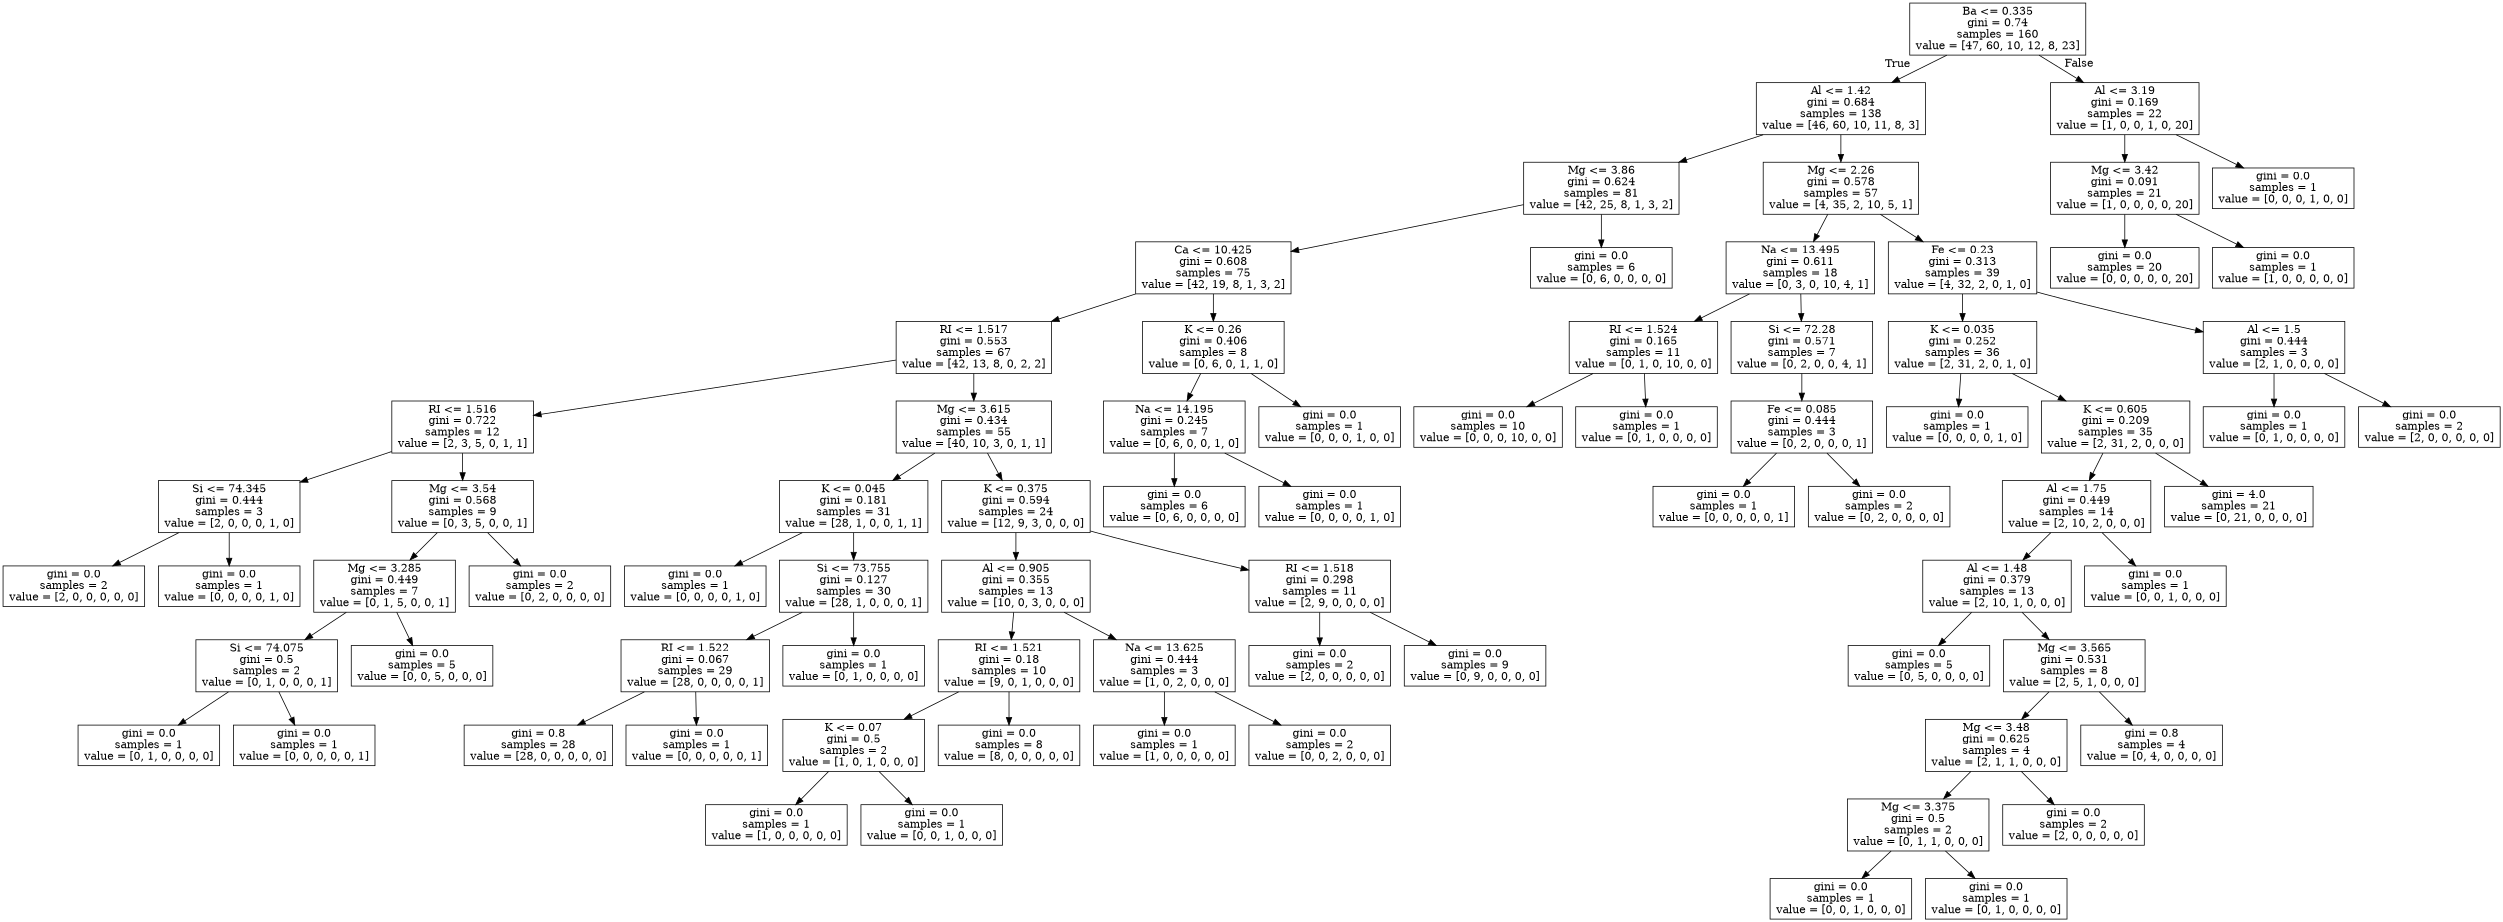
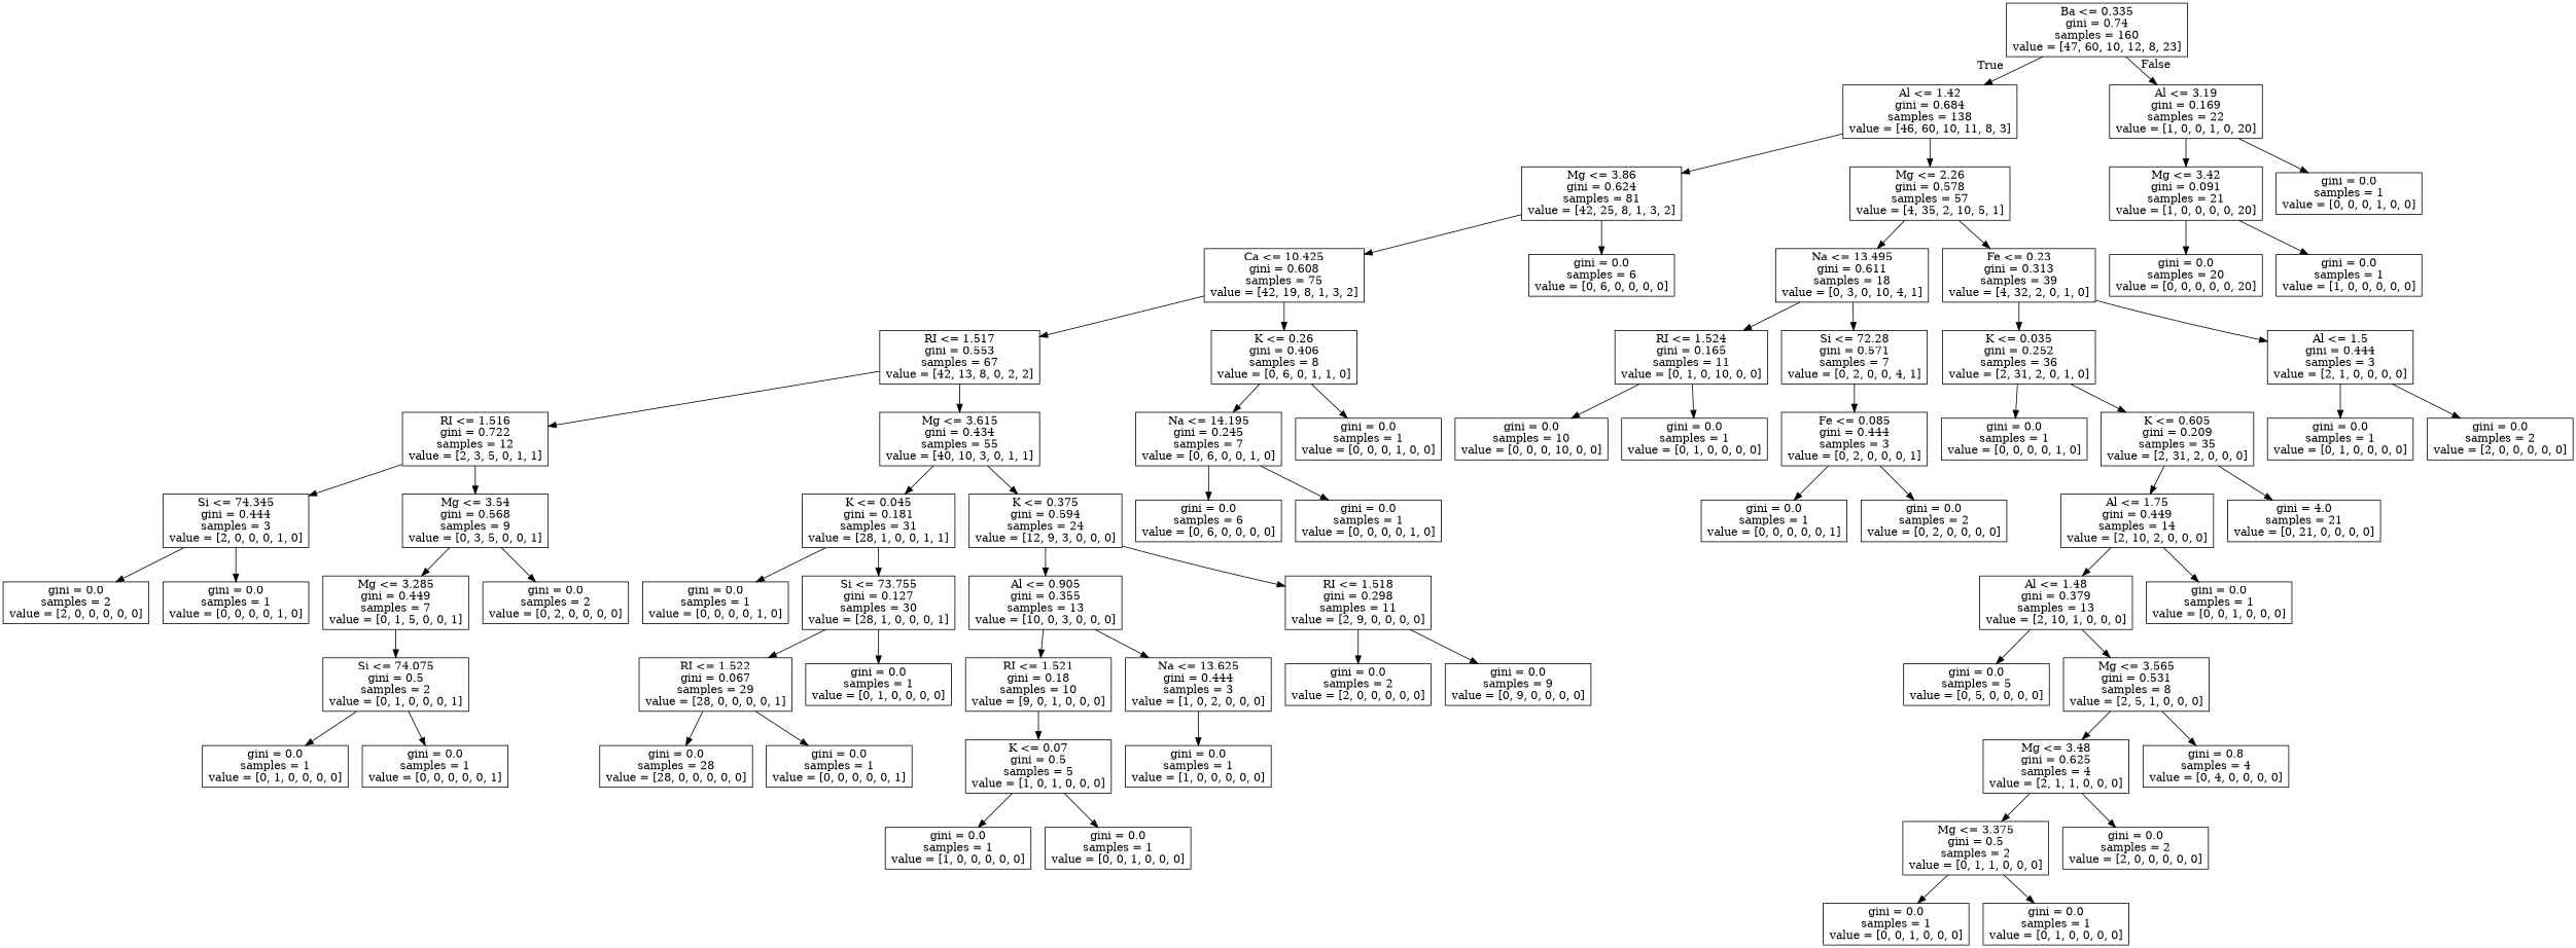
  digraph {
    node [shape=box]
    n1 [label="Ba <= 0.335\ngini = 0.74\nsamples = 160\nvalue = [47, 60, 10, 12, 8, 23]"]
    n2 [label="Al <= 1.42\ngini = 0.684\nsamples = 138\nvalue = [46, 60, 10, 11, 8, 3]"]
    n3 [label="Al <= 3.19\ngini = 0.169\nsamples = 22\nvalue = [1, 0, 0, 1, 0, 20]"]
    n4 [label="Mg <= 3.86\ngini = 0.624\nsamples = 81\nvalue = [42, 25, 8, 1, 3, 2]"]
    n5 [label="Mg <= 2.26\ngini = 0.578\nsamples = 57\nvalue = [4, 35, 2, 10, 5, 1]"]
    n6 [label="Mg <= 3.42\ngini = 0.091\nsamples = 21\nvalue = [1, 0, 0, 0, 0, 20]"]
    n7 [label="gini = 0.0\nsamples = 1\nvalue = [0, 0, 0, 1, 0, 0]"]
    n8 [label="Ca <= 10.425\ngini = 0.608\nsamples = 75\nvalue = [42, 19, 8, 1, 3, 2]"]
    n9 [label="gini = 0.0\nsamples = 6\nvalue = [0, 6, 0, 0, 0, 0]"]
    n10 [label="Na <= 13.495\ngini = 0.611\nsamples = 18\nvalue = [0, 3, 0, 10, 4, 1]"]
    n11 [label="Fe <= 0.23\ngini = 0.313\nsamples = 39\nvalue = [4, 32, 2, 0, 1, 0]"]
    n12 [label="RI <= 1.517\ngini = 0.553\nsamples = 67\nvalue = [42, 13, 8, 0, 2, 2]"]
    n13 [label="K <= 0.26\ngini = 0.406\nsamples = 8\nvalue = [0, 6, 0, 1, 1, 0]"]
    n14 [label="RI <= 1.516\ngini = 0.722\nsamples = 12\nvalue = [2, 3, 5, 0, 1, 1]"]
    n15 [label="Mg <= 3.615\ngini = 0.434\nsamples = 55\nvalue = [40, 10, 3, 0, 1, 1]"]
    n16 [label="Na <= 14.195\ngini = 0.245\nsamples = 7\nvalue = [0, 6, 0, 0, 1, 0]"]
    n17 [label="gini = 0.0\nsamples = 1\nvalue = [0, 0, 0, 1, 0, 0]"]
    n18 [label="Si <= 74.345\ngini = 0.444\nsamples = 3\nvalue = [2, 0, 0, 0, 1, 0]"]
    n19 [label="Mg <= 3.54\ngini = 0.568\nsamples = 9\nvalue = [0, 3, 5, 0, 0, 1]"]
    n20 [label="K <= 0.045\ngini = 0.181\nsamples = 31\nvalue = [28, 1, 0, 0, 1, 1]"]
    n21 [label="K <= 0.375\ngini = 0.594\nsamples = 24\nvalue = [12, 9, 3, 0, 0, 0]"]
    n22 [label="gini = 0.0\nsamples = 2\nvalue = [2, 0, 0, 0, 0, 0]"]
    n23 [label="gini = 0.0\nsamples = 1\nvalue = [0, 0, 0, 0, 1, 0]"]
    n24 [label="Mg <= 3.285\ngini = 0.449\nsamples = 7\nvalue = [0, 1, 5, 0, 0, 1]"]
    n25 [label="gini = 0.0\nsamples = 2\nvalue = [0, 2, 0, 0, 0, 0]"]
    n26 [label="Si <= 74.075\ngini = 0.5\nsamples = 2\nvalue = [0, 1, 0, 0, 0, 1]"]
-   n27 [label="gini = 0.0\nsamples = 5\nvalue = [0, 0, 5, 0, 0, 0]"]
    n28 [label="gini = 0.0\nsamples = 1\nvalue = [0, 1, 0, 0, 0, 0]"]
    n29 [label="gini = 0.0\nsamples = 1\nvalue = [0, 0, 0, 0, 0, 1]"]
    n30 [label="gini = 0.0\nsamples = 1\nvalue = [0, 0, 0, 0, 1, 0]"]
    n31 [label="Si <= 73.755\ngini = 0.127\nsamples = 30\nvalue = [28, 1, 0, 0, 0, 1]"]
    n32 [label="Al <= 0.905\ngini = 0.355\nsamples = 13\nvalue = [10, 0, 3, 0, 0, 0]"]
    n33 [label="RI <= 1.518\ngini = 0.298\nsamples = 11\nvalue = [2, 9, 0, 0, 0, 0]"]
    n34 [label="RI <= 1.522\ngini = 0.067\nsamples = 29\nvalue = [28, 0, 0, 0, 0, 1]"]
    n35 [label="gini = 0.0\nsamples = 1\nvalue = [0, 1, 0, 0, 0, 0]"]
-   n36 [label="gini = 0.8\nsamples = 28\nvalue = [28, 0, 0, 0, 0, 0]"]
+   n36 [label="gini = 0.0\nsamples = 28\nvalue = [28, 0, 0, 0, 0, 0]"]
    n37 [label="gini = 0.0\nsamples = 1\nvalue = [0, 0, 0, 0, 0, 1]"]
    n38 [label="RI <= 1.521\ngini = 0.18\nsamples = 10\nvalue = [9, 0, 1, 0, 0, 0]"]
    n39 [label="Na <= 13.625\ngini = 0.444\nsamples = 3\nvalue = [1, 0, 2, 0, 0, 0]"]
    n40 [label="gini = 0.0\nsamples = 2\nvalue = [2, 0, 0, 0, 0, 0]"]
    n41 [label="gini = 0.0\nsamples = 9\nvalue = [0, 9, 0, 0, 0, 0]"]
-   n42 [label="K <= 0.07\ngini = 0.5\nsamples = 2\nvalue = [1, 0, 1, 0, 0, 0]"]
-   n43 [label="gini = 0.0\nsamples = 8\nvalue = [8, 0, 0, 0, 0, 0]"]
+   n42 [label="K <= 0.07\ngini = 0.5\nsamples = 5\nvalue = [1, 0, 1, 0, 0, 0]"]
    n44 [label="gini = 0.0\nsamples = 1\nvalue = [1, 0, 0, 0, 0, 0]"]
-   n45 [label="gini = 0.0\nsamples = 2\nvalue = [0, 0, 2, 0, 0, 0]"]
    n46 [label="gini = 0.0\nsamples = 1\nvalue = [1, 0, 0, 0, 0, 0]"]
    n47 [label="gini = 0.0\nsamples = 1\nvalue = [0, 0, 1, 0, 0, 0]"]
    n48 [label="gini = 0.0\nsamples = 6\nvalue = [0, 6, 0, 0, 0, 0]"]
    n49 [label="gini = 0.0\nsamples = 1\nvalue = [0, 0, 0, 0, 1, 0]"]
    n50 [label="RI <= 1.524\ngini = 0.165\nsamples = 11\nvalue = [0, 1, 0, 10, 0, 0]"]
    n51 [label="Si <= 72.28\ngini = 0.571\nsamples = 7\nvalue = [0, 2, 0, 0, 4, 1]"]
    n52 [label="K <= 0.035\ngini = 0.252\nsamples = 36\nvalue = [2, 31, 2, 0, 1, 0]"]
    n53 [label="Al <= 1.5\ngini = 0.444\nsamples = 3\nvalue = [2, 1, 0, 0, 0, 0]"]
    n54 [label="gini = 0.0\nsamples = 10\nvalue = [0, 0, 0, 10, 0, 0]"]
    n55 [label="gini = 0.0\nsamples = 1\nvalue = [0, 1, 0, 0, 0, 0]"]
    n56 [label="Fe <= 0.085\ngini = 0.444\nsamples = 3\nvalue = [0, 2, 0, 0, 0, 1]"]
    n57 [label="gini = 0.0\nsamples = 1\nvalue = [0, 0, 0, 0, 0, 1]"]
    n58 [label="gini = 0.0\nsamples = 2\nvalue = [0, 2, 0, 0, 0, 0]"]
    n59 [label="gini = 0.0\nsamples = 1\nvalue = [0, 0, 0, 0, 1, 0]"]
    n60 [label="K <= 0.605\ngini = 0.209\nsamples = 35\nvalue = [2, 31, 2, 0, 0, 0]"]
    n61 [label="gini = 0.0\nsamples = 1\nvalue = [0, 1, 0, 0, 0, 0]"]
    n62 [label="gini = 0.0\nsamples = 2\nvalue = [2, 0, 0, 0, 0, 0]"]
    n63 [label="Al <= 1.75\ngini = 0.449\nsamples = 14\nvalue = [2, 10, 2, 0, 0, 0]"]
    n64 [label="gini = 4.0\nsamples = 21\nvalue = [0, 21, 0, 0, 0, 0]"]
    n65 [label="Al <= 1.48\ngini = 0.379\nsamples = 13\nvalue = [2, 10, 1, 0, 0, 0]"]
    n66 [label="gini = 0.0\nsamples = 1\nvalue = [0, 0, 1, 0, 0, 0]"]
    n67 [label="gini = 0.0\nsamples = 5\nvalue = [0, 5, 0, 0, 0, 0]"]
    n68 [label="Mg <= 3.565\ngini = 0.531\nsamples = 8\nvalue = [2, 5, 1, 0, 0, 0]"]
    n69 [label="Mg <= 3.48\ngini = 0.625\nsamples = 4\nvalue = [2, 1, 1, 0, 0, 0]"]
    n70 [label="gini = 0.8\nsamples = 4\nvalue = [0, 4, 0, 0, 0, 0]"]
    n71 [label="Mg <= 3.375\ngini = 0.5\nsamples = 2\nvalue = [0, 1, 1, 0, 0, 0]"]
    n72 [label="gini = 0.0\nsamples = 2\nvalue = [2, 0, 0, 0, 0, 0]"]
    n73 [label="gini = 0.0\nsamples = 1\nvalue = [0, 0, 1, 0, 0, 0]"]
    n74 [label="gini = 0.0\nsamples = 1\nvalue = [0, 1, 0, 0, 0, 0]"]
    n75 [label="gini = 0.0\nsamples = 20\nvalue = [0, 0, 0, 0, 0, 20]"]
    n76 [label="gini = 0.0\nsamples = 1\nvalue = [1, 0, 0, 0, 0, 0]"]
    n1 -> n2 [headlabel=True labelangle=45 labeldistance=2.5]
    n1 -> n3 [headlabel=False labelangle=-45 labeldistance=2.5]
    n2 -> n4
    n2 -> n5
    n3 -> n6
    n3 -> n7
    n4 -> n8
    n4 -> n9
    n5 -> n10
    n5 -> n11
    n6 -> n75
    n6 -> n76
    n8 -> n12
    n8 -> n13
    n10 -> n50
    n10 -> n51
    n11 -> n52
    n11 -> n53
    n12 -> n14
    n12 -> n15
    n13 -> n16
    n13 -> n17
    n14 -> n18
    n14 -> n19
    n15 -> n20
    n15 -> n21
    n16 -> n48
    n16 -> n49
    n18 -> n22
    n18 -> n23
    n19 -> n24
    n19 -> n25
    n20 -> n30
    n20 -> n31
    n21 -> n32
    n21 -> n33
    n24 -> n26
-   n24 -> n27
    n26 -> n28
    n26 -> n29
    n31 -> n34
    n31 -> n35
    n32 -> n38
    n32 -> n39
    n33 -> n40
    n33 -> n41
    n34 -> n36
    n34 -> n37
    n38 -> n42
-   n38 -> n43
    n39 -> n44
-   n39 -> n45
    n42 -> n46
    n42 -> n47
    n50 -> n54
    n50 -> n55
    n51 -> n56
    n52 -> n59
    n52 -> n60
    n53 -> n61
    n53 -> n62
    n56 -> n57
    n56 -> n58
    n60 -> n63
    n60 -> n64
    n63 -> n65
    n63 -> n66
    n65 -> n67
    n65 -> n68
    n68 -> n69
    n68 -> n70
    n69 -> n71
    n69 -> n72
    n71 -> n73
    n71 -> n74
  }
